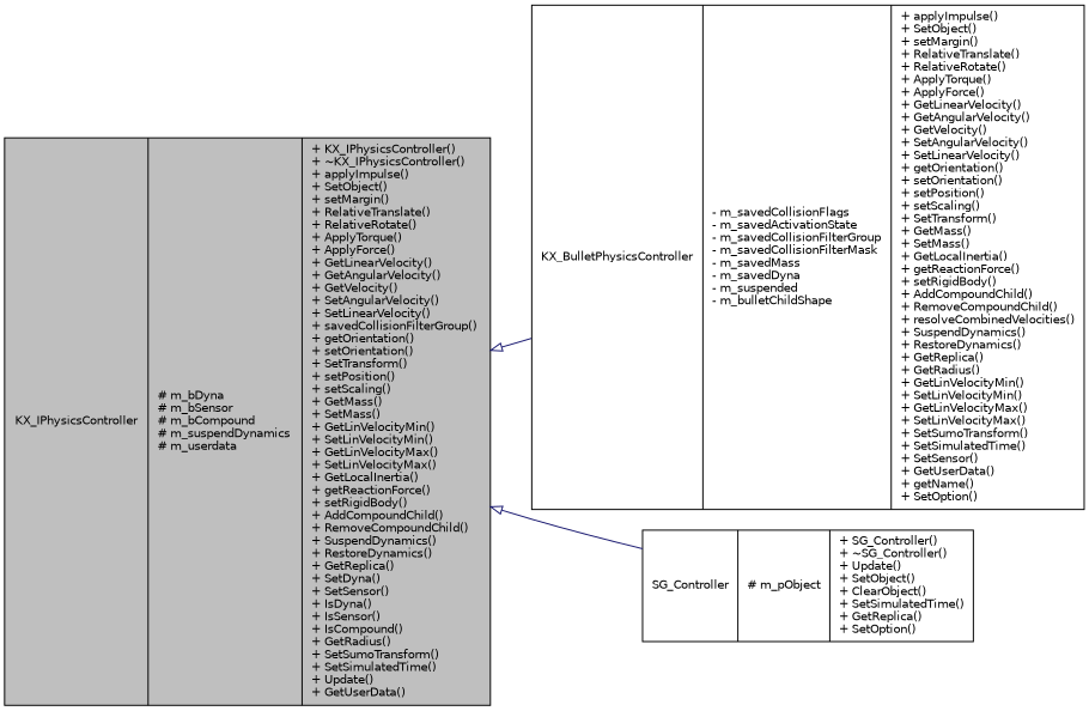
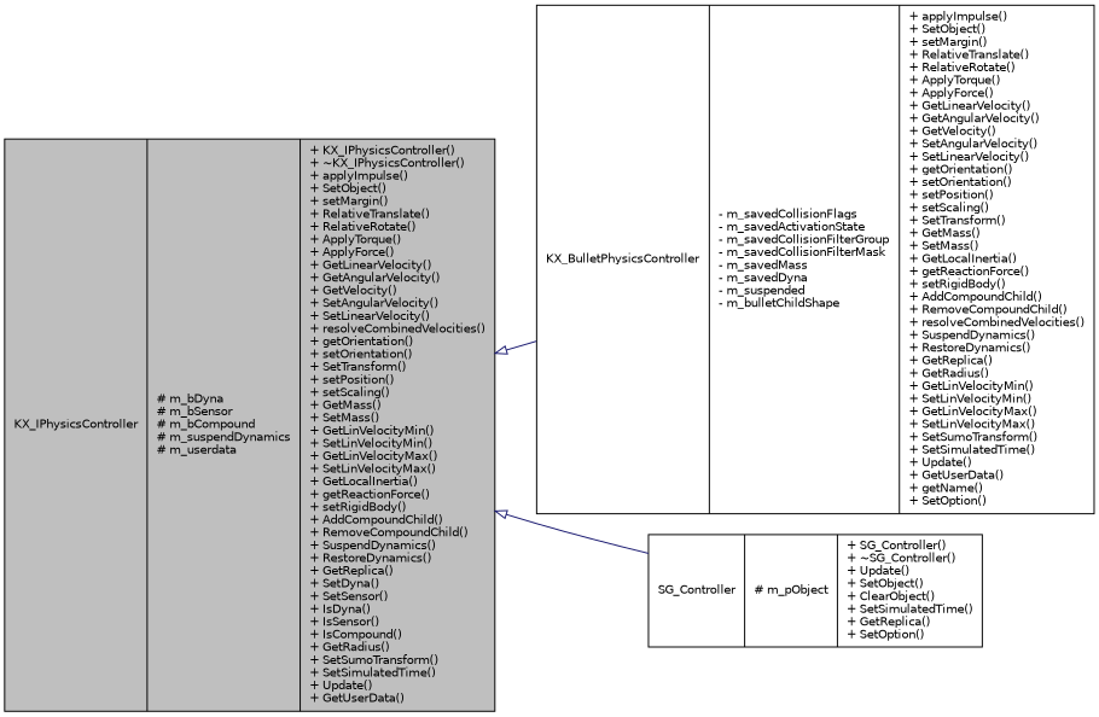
  digraph {
    rankdir=LR
    node [color=black fillcolor=white fontname=Helvetica fontsize=10 shape=record style=filled]
    edge [arrowtail=empty color=midnightblue dir=back fontname=Helvetica fontsize=10 labelfontname=Helvetica labelfontsize=10 style=solid]
-   n1 [fillcolor=grey75 fontcolor=black height=0.2 label="{KX_IPhysicsController\n|# m_bDyna\l# m_bSensor\l# m_bCompound\l# m_suspendDynamics\l# m_userdata\l|+ KX_IPhysicsController()\l+ ~KX_IPhysicsController()\l+ applyImpulse()\l+ SetObject()\l+ setMargin()\l+ RelativeTranslate()\l+ RelativeRotate()\l+ ApplyTorque()\l+ ApplyForce()\l+ GetLinearVelocity()\l+ GetAngularVelocity()\l+ GetVelocity()\l+ SetAngularVelocity()\l+ SetLinearVelocity()\l+ savedCollisionFilterGroup()\l+ getOrientation()\l+ setOrientation()\l+ SetTransform()\l+ setPosition()\l+ setScaling()\l+ GetMass()\l+ SetMass()\l+ GetLinVelocityMin()\l+ SetLinVelocityMin()\l+ GetLinVelocityMax()\l+ SetLinVelocityMax()\l+ GetLocalInertia()\l+ getReactionForce()\l+ setRigidBody()\l+ AddCompoundChild()\l+ RemoveCompoundChild()\l+ SuspendDynamics()\l+ RestoreDynamics()\l+ GetReplica()\l+ SetDyna()\l+ SetSensor()\l+ IsDyna()\l+ IsSensor()\l+ IsCompound()\l+ GetRadius()\l+ SetSumoTransform()\l+ SetSimulatedTime()\l+ Update()\l+ GetUserData()\l}" width=0.4]
-   n2 [height=0.2 label="{KX_BulletPhysicsController\n|- m_savedCollisionFlags\l- m_savedActivationState\l- m_savedCollisionFilterGroup\l- m_savedCollisionFilterMask\l- m_savedMass\l- m_savedDyna\l- m_suspended\l- m_bulletChildShape\l|+ applyImpulse()\l+ SetObject()\l+ setMargin()\l+ RelativeTranslate()\l+ RelativeRotate()\l+ ApplyTorque()\l+ ApplyForce()\l+ GetLinearVelocity()\l+ GetAngularVelocity()\l+ GetVelocity()\l+ SetAngularVelocity()\l+ SetLinearVelocity()\l+ getOrientation()\l+ setOrientation()\l+ setPosition()\l+ setScaling()\l+ SetTransform()\l+ GetMass()\l+ SetMass()\l+ GetLocalInertia()\l+ getReactionForce()\l+ setRigidBody()\l+ AddCompoundChild()\l+ RemoveCompoundChild()\l+ resolveCombinedVelocities()\l+ SuspendDynamics()\l+ RestoreDynamics()\l+ GetReplica()\l+ GetRadius()\l+ GetLinVelocityMin()\l+ SetLinVelocityMin()\l+ GetLinVelocityMax()\l+ SetLinVelocityMax()\l+ SetSumoTransform()\l+ SetSimulatedTime()\l+ SetSensor()\l+ GetUserData()\l+ getName()\l+ SetOption()\l}" width=0.4]
+   n1 [fillcolor=grey75 fontcolor=black height=0.2 label="{KX_IPhysicsController\n|# m_bDyna\l# m_bSensor\l# m_bCompound\l# m_suspendDynamics\l# m_userdata\l|+ KX_IPhysicsController()\l+ ~KX_IPhysicsController()\l+ applyImpulse()\l+ SetObject()\l+ setMargin()\l+ RelativeTranslate()\l+ RelativeRotate()\l+ ApplyTorque()\l+ ApplyForce()\l+ GetLinearVelocity()\l+ GetAngularVelocity()\l+ GetVelocity()\l+ SetAngularVelocity()\l+ SetLinearVelocity()\l+ resolveCombinedVelocities()\l+ getOrientation()\l+ setOrientation()\l+ SetTransform()\l+ setPosition()\l+ setScaling()\l+ GetMass()\l+ SetMass()\l+ GetLinVelocityMin()\l+ SetLinVelocityMin()\l+ GetLinVelocityMax()\l+ SetLinVelocityMax()\l+ GetLocalInertia()\l+ getReactionForce()\l+ setRigidBody()\l+ AddCompoundChild()\l+ RemoveCompoundChild()\l+ SuspendDynamics()\l+ RestoreDynamics()\l+ GetReplica()\l+ SetDyna()\l+ SetSensor()\l+ IsDyna()\l+ IsSensor()\l+ IsCompound()\l+ GetRadius()\l+ SetSumoTransform()\l+ SetSimulatedTime()\l+ Update()\l+ GetUserData()\l}" width=0.4]
+   n2 [height=0.2 label="{KX_BulletPhysicsController\n|- m_savedCollisionFlags\l- m_savedActivationState\l- m_savedCollisionFilterGroup\l- m_savedCollisionFilterMask\l- m_savedMass\l- m_savedDyna\l- m_suspended\l- m_bulletChildShape\l|+ applyImpulse()\l+ SetObject()\l+ setMargin()\l+ RelativeTranslate()\l+ RelativeRotate()\l+ ApplyTorque()\l+ ApplyForce()\l+ GetLinearVelocity()\l+ GetAngularVelocity()\l+ GetVelocity()\l+ SetAngularVelocity()\l+ SetLinearVelocity()\l+ getOrientation()\l+ setOrientation()\l+ setPosition()\l+ setScaling()\l+ SetTransform()\l+ GetMass()\l+ SetMass()\l+ GetLocalInertia()\l+ getReactionForce()\l+ setRigidBody()\l+ AddCompoundChild()\l+ RemoveCompoundChild()\l+ resolveCombinedVelocities()\l+ SuspendDynamics()\l+ RestoreDynamics()\l+ GetReplica()\l+ GetRadius()\l+ GetLinVelocityMin()\l+ SetLinVelocityMin()\l+ GetLinVelocityMax()\l+ SetLinVelocityMax()\l+ SetSumoTransform()\l+ SetSimulatedTime()\l+ Update()\l+ GetUserData()\l+ getName()\l+ SetOption()\l}" width=0.4]
    n3 [height=0.2 label="{SG_Controller\n|# m_pObject\l|+ SG_Controller()\l+ ~SG_Controller()\l+ Update()\l+ SetObject()\l+ ClearObject()\l+ SetSimulatedTime()\l+ GetReplica()\l+ SetOption()\l}" width=0.4]
    n1 -> n2
    n1 -> n3
  }
